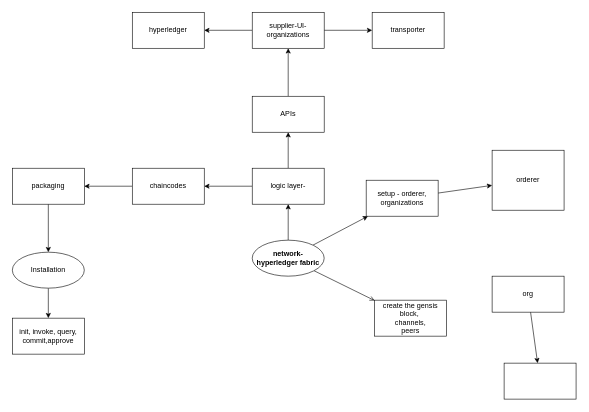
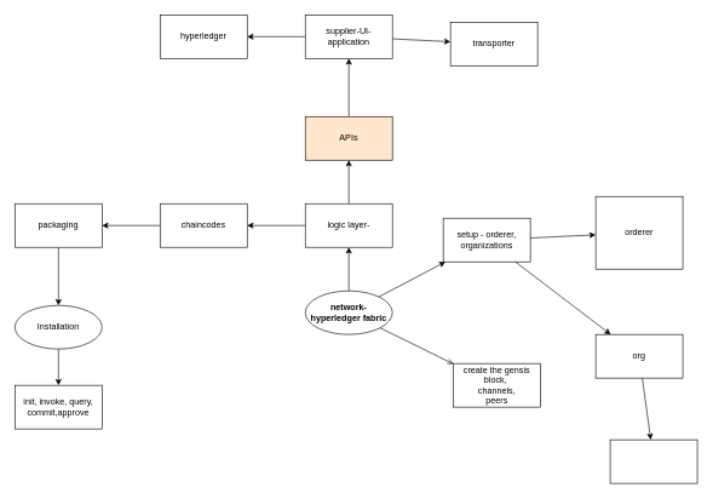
  <mxCell id="0" />
  <mxCell id="1" parent="0" />
  <mxCell id="2" value="" style="edgeStyle=none;html=1;" parent="1" source="3" target="27" edge="1"><mxGeometry relative="1" as="geometry" /></mxCell>
- <mxCell id="3" value="APIs" style="rounded=0;whiteSpace=wrap;html=1;" parent="1" vertex="1"><mxGeometry x="420" y="160" width="120" height="60" as="geometry" /></mxCell>
+ <mxCell id="3" value="APIs" style="rounded=0;whiteSpace=wrap;html=1;fillColor=#ffe6cc;" parent="1" vertex="1"><mxGeometry x="420" y="160" width="120" height="60" as="geometry" /></mxCell>
  <mxCell id="4" value="" style="edgeStyle=none;html=1;" parent="1" source="6" target="19" edge="1"><mxGeometry relative="1" as="geometry" /></mxCell>
  <mxCell id="5" value="" style="edgeStyle=none;html=1;" parent="1" source="6" target="3" edge="1"><mxGeometry relative="1" as="geometry" /></mxCell>
  <mxCell id="6" value="logic layer-" style="rounded=0;whiteSpace=wrap;html=1;" parent="1" vertex="1"><mxGeometry x="420" y="280" width="120" height="60" as="geometry" /></mxCell>
  <mxCell id="7" value="" style="edgeStyle=none;html=1;" parent="1" source="10" target="13" edge="1"><mxGeometry relative="1" as="geometry" /></mxCell>
  <mxCell id="8" value="" style="edgeStyle=none;html=1;endArrow=open;" parent="1" source="10" target="17" edge="1"><mxGeometry relative="1" as="geometry" /></mxCell>
  <mxCell id="9" value="" style="edgeStyle=none;html=1;" parent="1" source="10" target="6" edge="1"><mxGeometry relative="1" as="geometry" /></mxCell>
  <mxCell id="10" value="&lt;b&gt;network- hyperledger fabric&lt;/b&gt;" style="ellipse;whiteSpace=wrap;html=1;" parent="1" vertex="1"><mxGeometry x="420" y="400" width="120" height="60" as="geometry" /></mxCell>
  <mxCell id="11" value="" style="edgeStyle=none;html=1;" parent="1" source="13" target="14" edge="1"><mxGeometry relative="1" as="geometry" /></mxCell>
+ <mxCell id="12" value="" style="edgeStyle=none;html=1;" parent="1" source="13" target="16" edge="1"><mxGeometry relative="1" as="geometry" /></mxCell>
  <mxCell id="13" value="setup - orderer, organizations" style="rounded=0;whiteSpace=wrap;html=1;" parent="1" vertex="1"><mxGeometry x="610" y="300" width="120" height="60" as="geometry" /></mxCell>
- <mxCell id="14" value="orderer" style="whiteSpace=wrap;html=1;rounded=0;" parent="1" vertex="1"><mxGeometry x="820" y="250" width="120" height="100" as="geometry" /></mxCell>
+ <mxCell id="14" value="orderer" style="whiteSpace=wrap;html=1;rounded=0;" parent="1" vertex="1"><mxGeometry x="820" y="270" width="120" height="100" as="geometry" /></mxCell>
  <mxCell id="15" value="" style="edgeStyle=none;html=1;" parent="1" source="16" target="30" edge="1"><mxGeometry relative="1" as="geometry" /></mxCell>
  <mxCell id="16" value="org" style="whiteSpace=wrap;html=1;rounded=0;" parent="1" vertex="1"><mxGeometry x="820" y="460" width="120" height="60" as="geometry" /></mxCell>
  <mxCell id="17" value="create the gensis block,&amp;nbsp;&lt;br&gt;channels,&lt;br&gt;peers" style="whiteSpace=wrap;html=1;rounded=0;" parent="1" vertex="1"><mxGeometry x="624" y="500" width="120" height="60" as="geometry" /></mxCell>
  <mxCell id="18" value="" style="edgeStyle=none;html=1;" parent="1" source="19" target="21" edge="1"><mxGeometry relative="1" as="geometry" /></mxCell>
  <mxCell id="19" value="chaincodes" style="rounded=0;whiteSpace=wrap;html=1;" parent="1" vertex="1"><mxGeometry x="220" y="280" width="120" height="60" as="geometry" /></mxCell>
  <mxCell id="20" value="" style="edgeStyle=none;html=1;" parent="1" source="21" target="23" edge="1"><mxGeometry relative="1" as="geometry" /></mxCell>
  <mxCell id="21" value="packaging" style="whiteSpace=wrap;html=1;rounded=0;" parent="1" vertex="1"><mxGeometry x="20" y="280" width="120" height="60" as="geometry" /></mxCell>
  <mxCell id="22" value="" style="edgeStyle=none;html=1;" parent="1" source="23" target="24" edge="1"><mxGeometry relative="1" as="geometry" /></mxCell>
  <mxCell id="23" value="Installation" style="ellipse;whiteSpace=wrap;html=1;" parent="1" vertex="1"><mxGeometry x="20" y="420" width="120" height="60" as="geometry" /></mxCell>
  <mxCell id="24" value="init, invoke, query, commit,approve" style="whiteSpace=wrap;html=1;rounded=0;" parent="1" vertex="1"><mxGeometry x="20" y="530" width="120" height="60" as="geometry" /></mxCell>
  <mxCell id="25" value="" style="edgeStyle=none;html=1;" parent="1" source="27" target="28" edge="1"><mxGeometry relative="1" as="geometry" /></mxCell>
  <mxCell id="26" value="" style="edgeStyle=none;html=1;" parent="1" source="27" target="29" edge="1"><mxGeometry relative="1" as="geometry" /></mxCell>
- <mxCell id="27" value="supplier-UI- organizations" style="whiteSpace=wrap;html=1;rounded=0;" parent="1" vertex="1"><mxGeometry x="420" y="20" width="120" height="60" as="geometry" /></mxCell>
+ <mxCell id="27" value="supplier-UI- application" style="whiteSpace=wrap;html=1;rounded=0;" parent="1" vertex="1"><mxGeometry x="420" y="20" width="120" height="60" as="geometry" /></mxCell>
  <mxCell id="28" value="hyperledger" style="whiteSpace=wrap;html=1;rounded=0;" parent="1" vertex="1"><mxGeometry x="220" y="20" width="120" height="60" as="geometry" /></mxCell>
- <mxCell id="29" value="transporter" style="whiteSpace=wrap;html=1;rounded=0;" parent="1" vertex="1"><mxGeometry x="620" y="20" width="120" height="60" as="geometry" /></mxCell>
+ <mxCell id="29" value="transporter" style="whiteSpace=wrap;html=1;rounded=0;" parent="1" vertex="1"><mxGeometry x="620" y="30" width="120" height="60" as="geometry" /></mxCell>
  <mxCell id="30" value="" style="rounded=0;whiteSpace=wrap;html=1;" parent="1" vertex="1"><mxGeometry x="840" y="605" width="120" height="60" as="geometry" /></mxCell>
